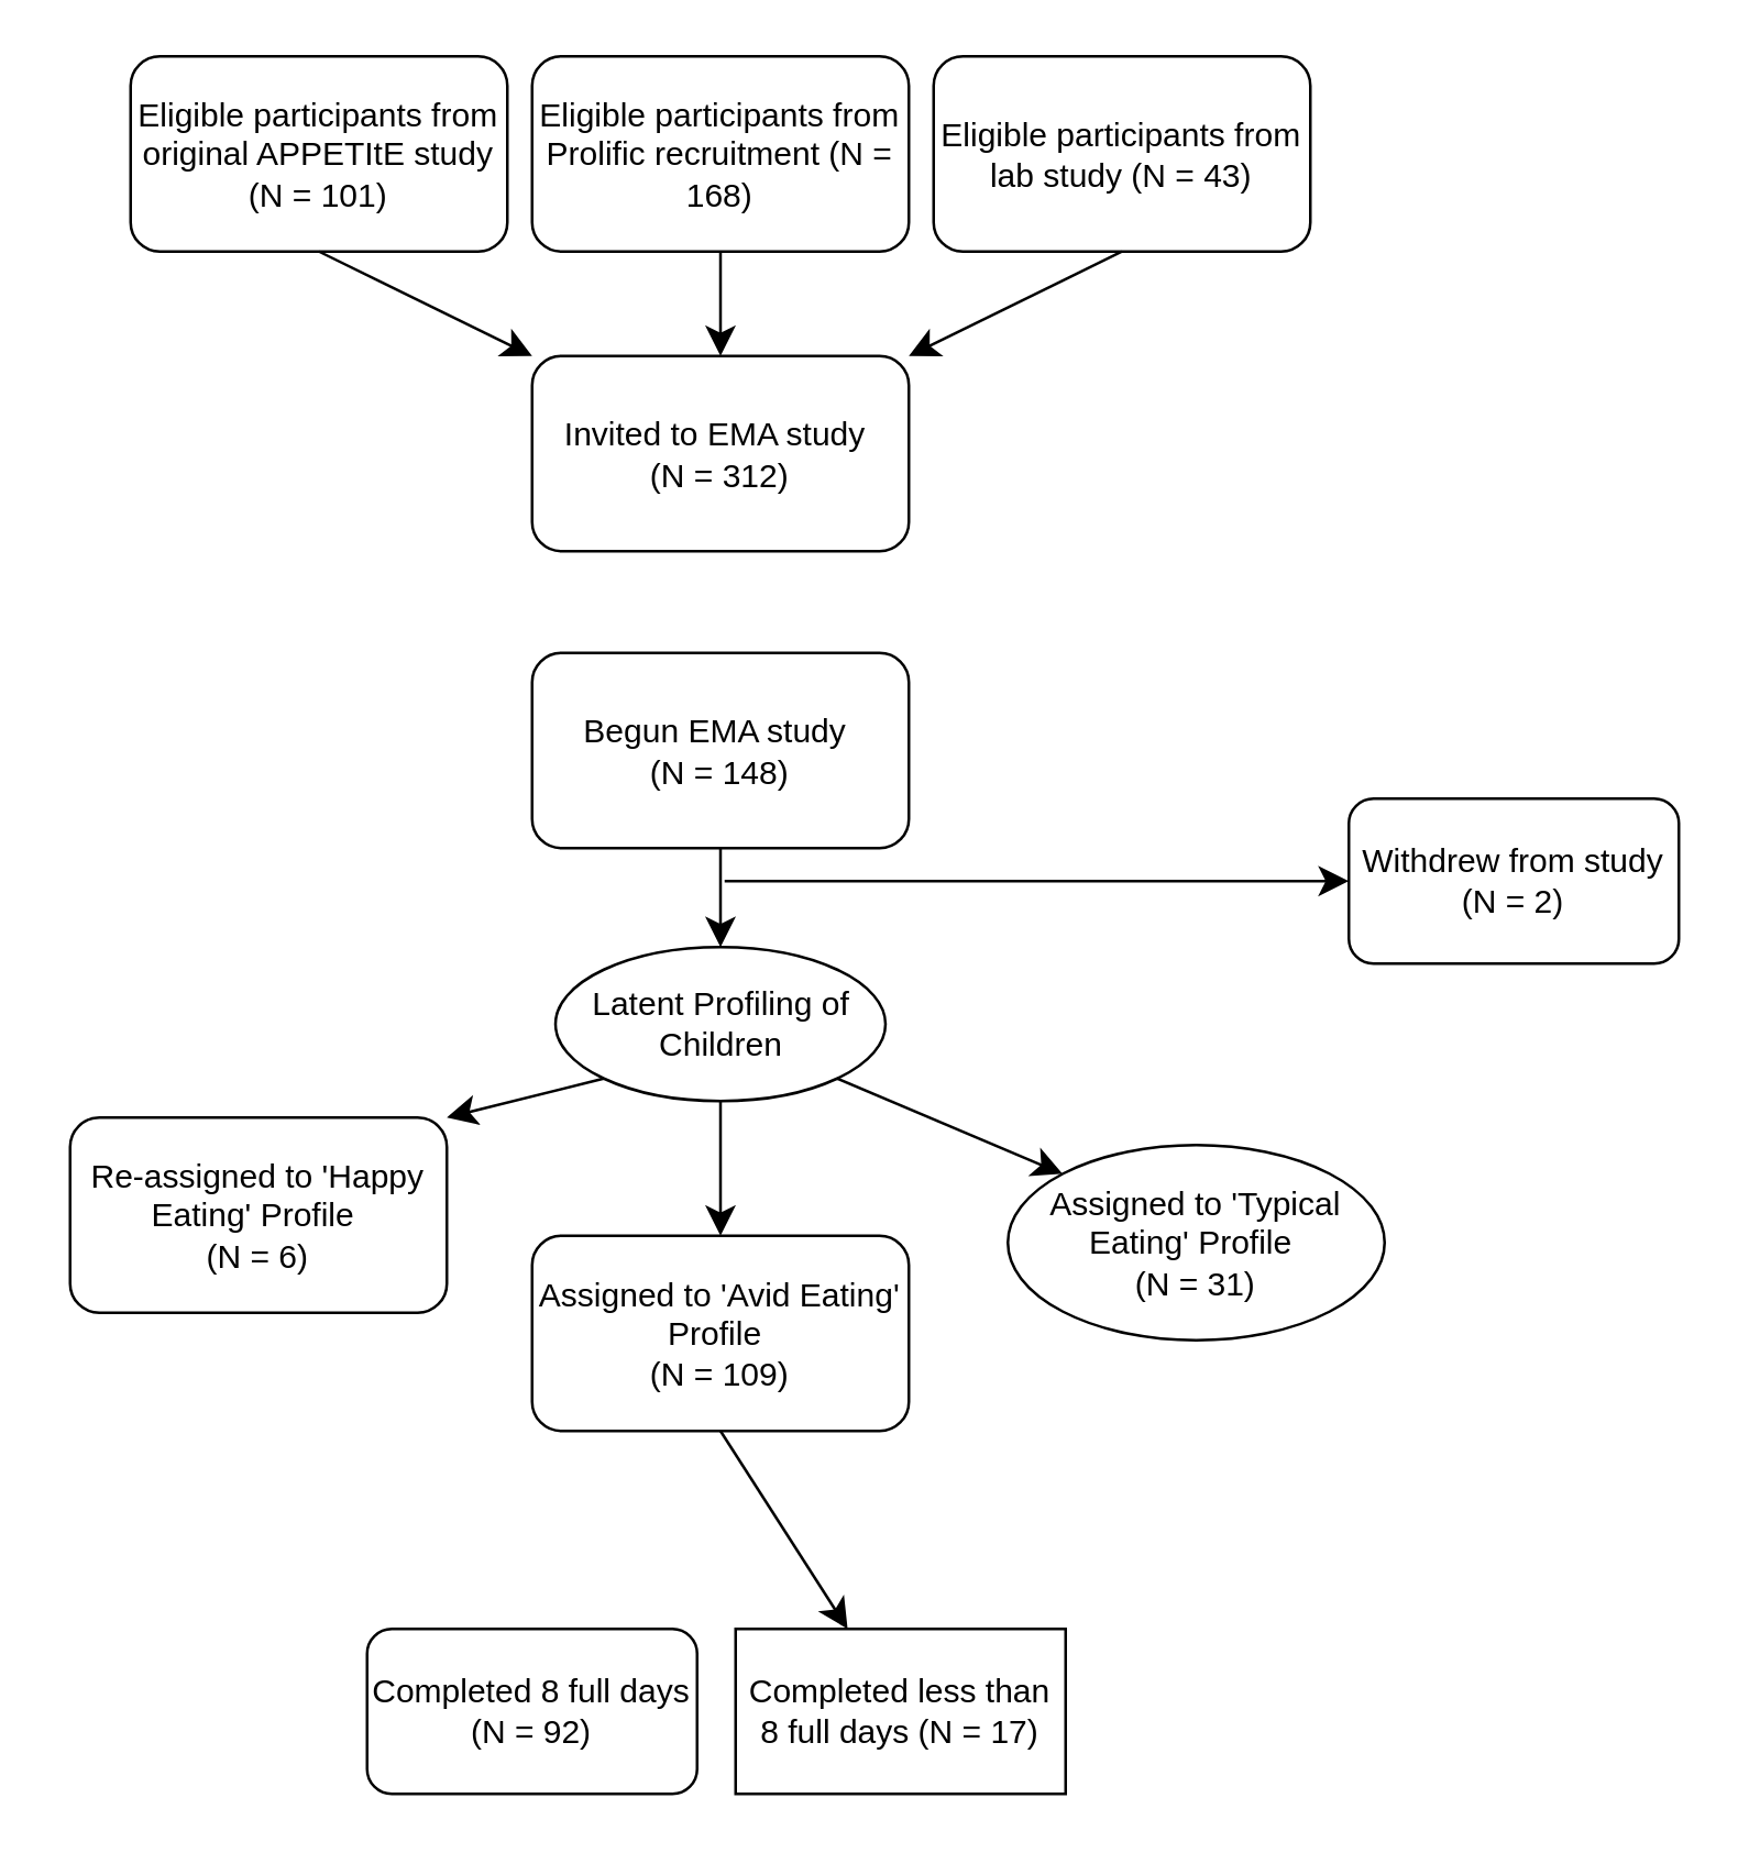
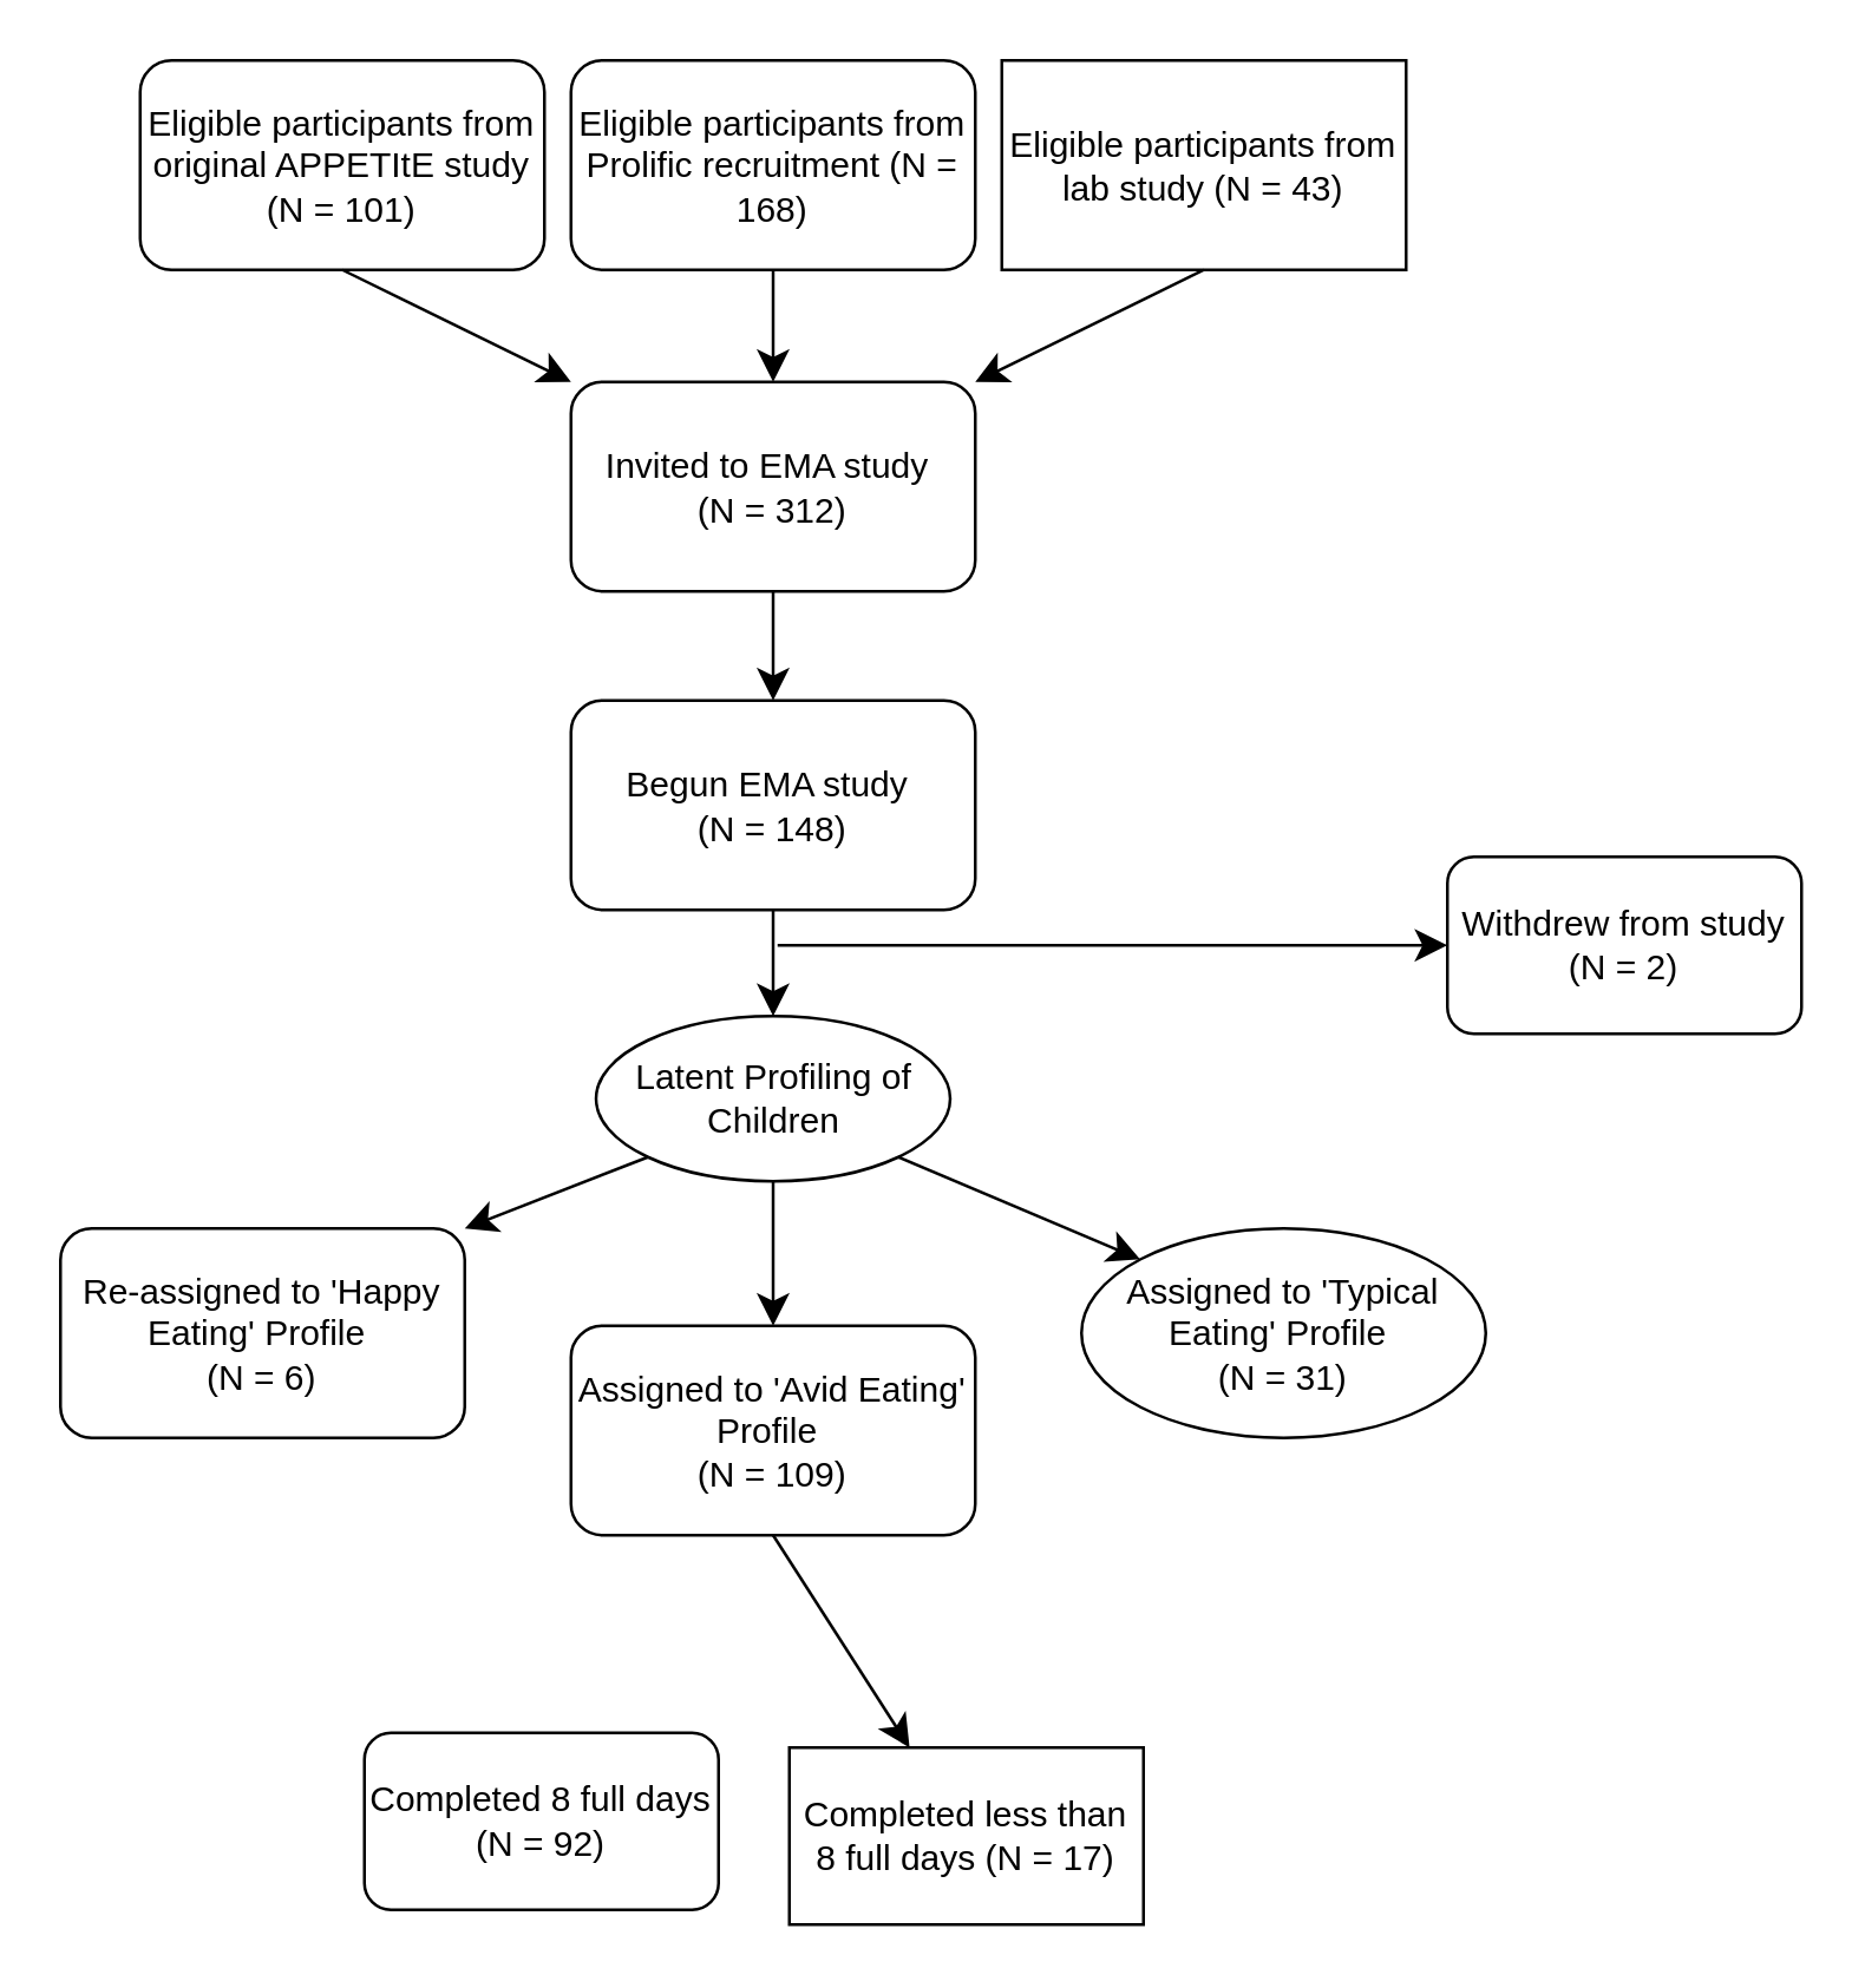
  <mxCell id="0" />
  <mxCell id="1" parent="0" />
  <mxCell id="2" value="Eligible participants from original APPETItE study (N = 101)" style="rounded=1;whiteSpace=wrap;html=1;" vertex="1" parent="1"><mxGeometry x="47" y="20" width="137" height="71" as="geometry" /></mxCell>
  <mxCell id="3" value="Eligible participants from Prolific recruitment (N = 168)" style="rounded=1;whiteSpace=wrap;html=1;" vertex="1" parent="1"><mxGeometry x="193" y="20" width="137" height="71" as="geometry" /></mxCell>
- <mxCell id="4" value="Eligible participants from lab study (N = 43)" style="rounded=1;whiteSpace=wrap;html=1;" vertex="1" parent="1"><mxGeometry x="339" y="20" width="137" height="71" as="geometry" /></mxCell>
+ <mxCell id="4" value="Eligible participants from lab study (N = 43)" style="whiteSpace=wrap;html=1;rounded=0;" vertex="1" parent="1"><mxGeometry x="339" y="20" width="137" height="71" as="geometry" /></mxCell>
  <mxCell id="5" value="Invited to EMA study&amp;nbsp;&lt;div&gt;(N = 312)&lt;/div&gt;" style="rounded=1;whiteSpace=wrap;html=1;" vertex="1" parent="1"><mxGeometry x="193" width="137" height="71" as="geometry" y="129" /></mxCell>
  <mxCell id="6" value="Begun EMA study&amp;nbsp;&lt;div&gt;(N = 148)&lt;/div&gt;" style="rounded=1;whiteSpace=wrap;html=1;" vertex="1" parent="1"><mxGeometry x="193" y="237" width="137" height="71" as="geometry" /></mxCell>
- <mxCell id="7" value="Re-assigned to 'Happy Eating' Profile&amp;nbsp;&lt;div&gt;(N = 6)&lt;/div&gt;" style="rounded=1;whiteSpace=wrap;html=1;" vertex="1" parent="1"><mxGeometry x="25" y="406" width="137" height="71" as="geometry" /></mxCell>
+ <mxCell id="7" value="Re-assigned to 'Happy Eating' Profile&amp;nbsp;&lt;div&gt;(N = 6)&lt;/div&gt;" style="rounded=1;whiteSpace=wrap;html=1;" vertex="1" parent="1"><mxGeometry x="20" y="416" width="137" height="71" as="geometry" /></mxCell>
  <mxCell id="8" value="Assigned to 'Avid Eating' Profile&amp;nbsp;&lt;div&gt;(N = 109)&lt;/div&gt;" style="rounded=1;whiteSpace=wrap;html=1;" vertex="1" parent="1"><mxGeometry x="193" y="449" width="137" height="71" as="geometry" /></mxCell>
  <mxCell id="9" value="Assigned to 'Typical Eating' Profile&amp;nbsp;&lt;div&gt;(N = 31)&lt;/div&gt;" style="ellipse;whiteSpace=wrap;html=1;" vertex="1" parent="1"><mxGeometry x="366" y="416" width="137" height="71" as="geometry" /></mxCell>
  <mxCell id="10" value="" style="endArrow=classic;html=1;rounded=0;fontSize=12;startSize=8;endSize=8;curved=1;entryX=0;entryY=0.5;entryDx=0;entryDy=0;" edge="1" parent="1" target="11"><mxGeometry width="50" height="50" relative="1" as="geometry"><mxPoint x="263" y="320" as="sourcePoint" /><mxPoint x="476" y="320" as="targetPoint" /></mxGeometry></mxCell>
  <mxCell id="11" value="Withdrew from study (N = 2)" style="rounded=1;whiteSpace=wrap;html=1;" vertex="1" parent="1"><mxGeometry x="490" y="290" width="120" height="60" as="geometry" /></mxCell>
+ <mxCell id="12" value="" style="endArrow=classic;html=1;rounded=0;fontSize=12;startSize=8;endSize=8;curved=1;exitX=0.5;exitY=1;exitDx=0;exitDy=0;" edge="1" parent="1" source="5" target="6"><mxGeometry width="50" height="50" relative="1" as="geometry"><mxPoint x="274" y="354" as="sourcePoint" /><mxPoint x="324" y="304" as="targetPoint" /></mxGeometry></mxCell>
  <mxCell id="13" value="" style="endArrow=classic;html=1;rounded=0;fontSize=12;startSize=8;endSize=8;curved=1;exitX=0.5;exitY=1;exitDx=0;exitDy=0;entryX=0;entryY=0;entryDx=0;entryDy=0;" edge="1" parent="1" source="2" target="5"><mxGeometry width="50" height="50" relative="1" as="geometry"><mxPoint x="274" y="354" as="sourcePoint" /><mxPoint x="324" y="304" as="targetPoint" /></mxGeometry></mxCell>
  <mxCell id="14" value="" style="endArrow=classic;html=1;rounded=0;fontSize=12;startSize=8;endSize=8;curved=1;exitX=0.5;exitY=1;exitDx=0;exitDy=0;entryX=1;entryY=0;entryDx=0;entryDy=0;" edge="1" parent="1" source="4" target="5"><mxGeometry width="50" height="50" relative="1" as="geometry"><mxPoint x="126" y="101" as="sourcePoint" /><mxPoint x="203" y="139" as="targetPoint" /></mxGeometry></mxCell>
  <mxCell id="15" value="" style="endArrow=classic;html=1;rounded=0;fontSize=12;startSize=8;endSize=8;curved=1;exitX=0.5;exitY=1;exitDx=0;exitDy=0;entryX=0.5;entryY=0;entryDx=0;entryDy=0;" edge="1" parent="1" source="3" target="5"><mxGeometry width="50" height="50" relative="1" as="geometry"><mxPoint x="136" y="111" as="sourcePoint" /><mxPoint x="213" y="149" as="targetPoint" /></mxGeometry></mxCell>
  <mxCell id="16" value="Latent Profiling of Children" style="ellipse;whiteSpace=wrap;html=1;" vertex="1" parent="1"><mxGeometry x="201.5" y="344" width="120" height="56" as="geometry" /></mxCell>
  <mxCell id="17" value="" style="endArrow=classic;html=1;rounded=0;fontSize=12;startSize=8;endSize=8;curved=1;exitX=0.5;exitY=1;exitDx=0;exitDy=0;entryX=0.5;entryY=0;entryDx=0;entryDy=0;" edge="1" parent="1" source="6" target="16"><mxGeometry width="50" height="50" relative="1" as="geometry"><mxPoint x="274" y="354" as="sourcePoint" /><mxPoint x="324" y="304" as="targetPoint" /></mxGeometry></mxCell>
  <mxCell id="18" value="" style="endArrow=classic;html=1;rounded=0;fontSize=12;startSize=8;endSize=8;curved=1;exitX=0.5;exitY=1;exitDx=0;exitDy=0;entryX=0.5;entryY=0;entryDx=0;entryDy=0;" edge="1" parent="1" source="16" target="8"><mxGeometry width="50" height="50" relative="1" as="geometry"><mxPoint x="274" y="354" as="sourcePoint" /><mxPoint x="324" y="304" as="targetPoint" /></mxGeometry></mxCell>
  <mxCell id="19" value="" style="endArrow=classic;html=1;rounded=0;fontSize=12;startSize=8;endSize=8;curved=1;exitX=0;exitY=1;exitDx=0;exitDy=0;entryX=1;entryY=0;entryDx=0;entryDy=0;" edge="1" parent="1" source="16" target="7"><mxGeometry width="50" height="50" relative="1" as="geometry"><mxPoint x="274" y="354" as="sourcePoint" /><mxPoint x="324" y="304" as="targetPoint" /></mxGeometry></mxCell>
  <mxCell id="20" value="" style="endArrow=classic;html=1;rounded=0;fontSize=12;startSize=8;endSize=8;curved=1;exitX=1;exitY=1;exitDx=0;exitDy=0;entryX=0;entryY=0;entryDx=0;entryDy=0;" edge="1" parent="1" source="16" target="9"><mxGeometry width="50" height="50" relative="1" as="geometry"><mxPoint x="274" y="354" as="sourcePoint" /><mxPoint x="324" y="304" as="targetPoint" /></mxGeometry></mxCell>
- <mxCell id="21" value="Completed 8 full days (N = 92)" style="rounded=1;whiteSpace=wrap;html=1;" vertex="1" parent="1"><mxGeometry x="133" y="592" width="120" height="60" as="geometry" /></mxCell>
+ <mxCell id="21" value="Completed 8 full days (N = 92)" style="rounded=1;whiteSpace=wrap;html=1;" vertex="1" parent="1"><mxGeometry x="123" y="587" width="120" height="60" as="geometry" /></mxCell>
  <mxCell id="22" value="Completed less than 8 full days (N = 17)" style="whiteSpace=wrap;html=1;rounded=0;" vertex="1" parent="1"><mxGeometry x="267" y="592" width="120" height="60" as="geometry" /></mxCell>
  <mxCell id="23" value="" style="endArrow=classic;html=1;rounded=0;fontSize=12;startSize=8;endSize=8;curved=1;exitX=0.5;exitY=1;exitDx=0;exitDy=0;" edge="1" parent="1" source="8" target="22"><mxGeometry width="50" height="50" relative="1" as="geometry"><mxPoint x="274" y="354" as="sourcePoint" /><mxPoint x="324" y="304" as="targetPoint" /></mxGeometry></mxCell>
